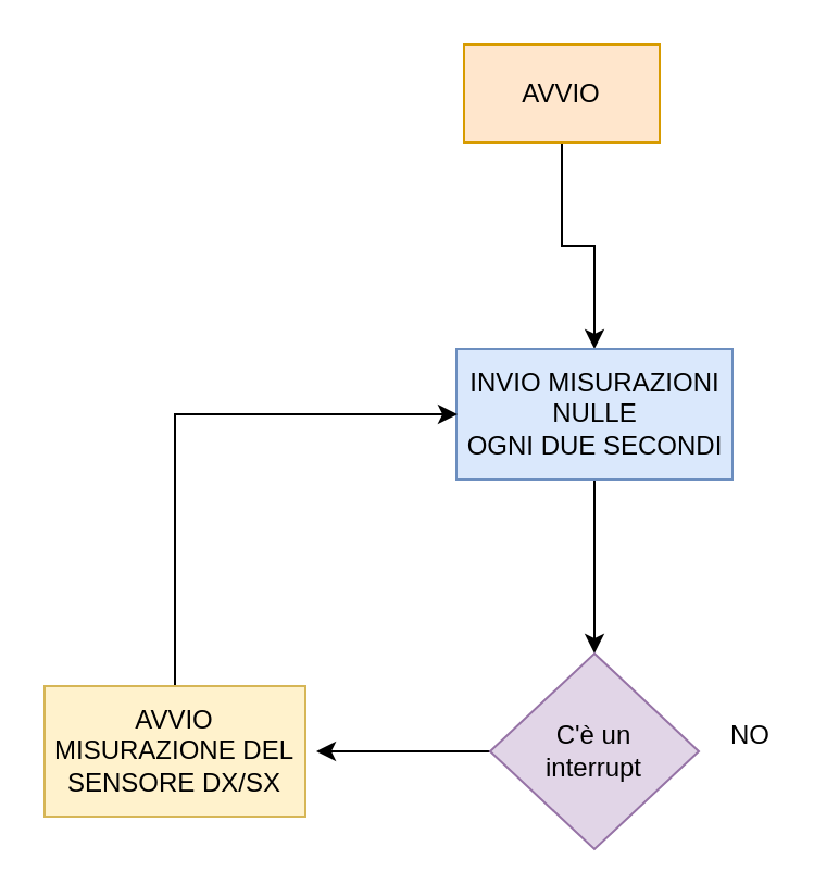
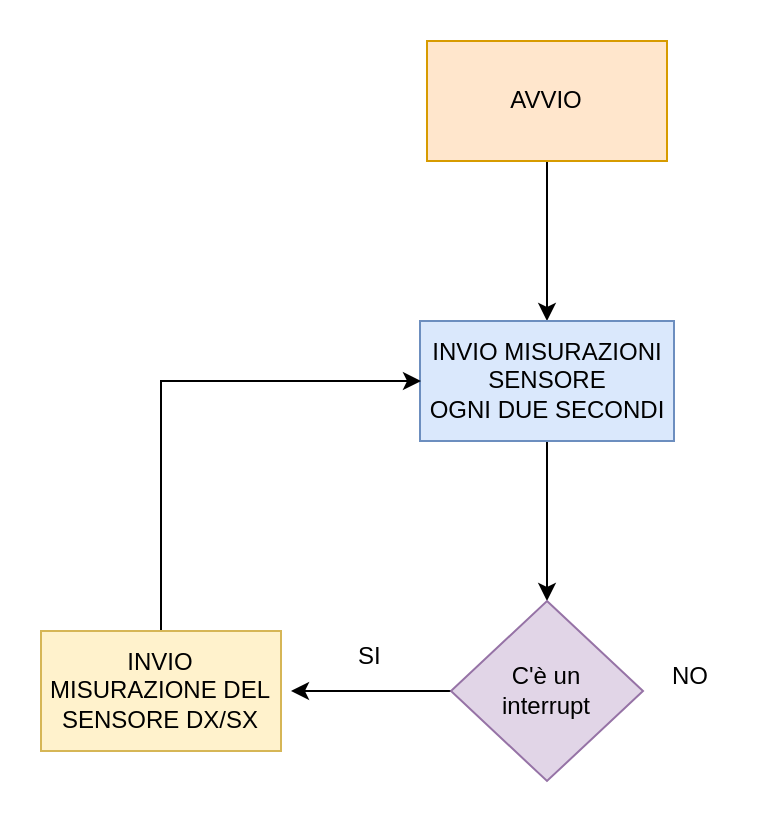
  <mxCell id="0" />
  <mxCell id="1" parent="0" />
  <mxCell id="2" value="" style="edgeStyle=orthogonalEdgeStyle;rounded=0;orthogonalLoop=1;jettySize=auto;html=1;" parent="1" source="3" target="5" edge="1"><mxGeometry relative="1" as="geometry" /></mxCell>
- <mxCell id="3" value="AVVIO" style="rounded=0;whiteSpace=wrap;html=1;fillColor=#ffe6cc;strokeColor=#d79b00;" parent="1" vertex="1"><mxGeometry x="213" y="20" width="90" height="45" as="geometry" /></mxCell>
+ <mxCell id="3" value="AVVIO" style="rounded=0;whiteSpace=wrap;html=1;fillColor=#ffe6cc;strokeColor=#d79b00;" parent="1" vertex="1"><mxGeometry x="213" y="20" width="120" height="60" as="geometry" /></mxCell>
  <mxCell id="4" value="" style="edgeStyle=orthogonalEdgeStyle;rounded=0;orthogonalLoop=1;jettySize=auto;html=1;" parent="1" source="5" edge="1"><mxGeometry relative="1" as="geometry"><mxPoint x="273" y="300" as="targetPoint" /></mxGeometry></mxCell>
- <mxCell id="5" value="INVIO MISURAZIONI&lt;br&gt;NULLE&lt;br&gt;OGNI DUE SECONDI" style="rounded=0;whiteSpace=wrap;html=1;fillColor=#dae8fc;strokeColor=#6c8ebf;" parent="1" vertex="1"><mxGeometry x="209.5" y="160" width="127" height="60" as="geometry" /></mxCell>
+ <mxCell id="5" value="INVIO MISURAZIONI&lt;br&gt;SENSORE&lt;br&gt;OGNI DUE SECONDI" style="rounded=0;whiteSpace=wrap;html=1;fillColor=#dae8fc;strokeColor=#6c8ebf;" parent="1" vertex="1"><mxGeometry x="209.5" y="160" width="127" height="60" as="geometry" /></mxCell>
  <mxCell id="6" value="" style="edgeStyle=orthogonalEdgeStyle;rounded=0;orthogonalLoop=1;jettySize=auto;html=1;" parent="1" source="7" edge="1"><mxGeometry relative="1" as="geometry"><mxPoint x="145" y="345" as="targetPoint" /></mxGeometry></mxCell>
  <mxCell id="7" value="C'è un&lt;br&gt;interrupt" style="rhombus;whiteSpace=wrap;html=1;fillColor=#e1d5e7;strokeColor=#9673a6;" parent="1" vertex="1"><mxGeometry x="225" y="300" width="96" height="90" as="geometry" /></mxCell>
+ <mxCell id="8" value="SI" style="text;html=1;resizable=0;points=[];autosize=1;align=left;verticalAlign=top;spacingTop=-4;" parent="1" vertex="1"><mxGeometry x="177" y="318" width="30" height="20" as="geometry" /></mxCell>
  <mxCell id="9" value="" style="edgeStyle=orthogonalEdgeStyle;rounded=0;orthogonalLoop=1;jettySize=auto;html=1;" parent="1" source="10" edge="1"><mxGeometry relative="1" as="geometry"><mxPoint x="210" y="190" as="targetPoint" /><Array as="points"><mxPoint x="80" y="220" /><mxPoint x="80" y="220" /></Array></mxGeometry></mxCell>
- <mxCell id="10" value="AVVIO MISURAZIONE DEL SENSORE DX/SX" style="rounded=0;whiteSpace=wrap;html=1;fillColor=#fff2cc;strokeColor=#d6b656;" parent="1" vertex="1"><mxGeometry x="20" y="315" width="120" height="60" as="geometry" /></mxCell>
+ <mxCell id="10" value="INVIO MISURAZIONE DEL SENSORE DX/SX" style="rounded=0;whiteSpace=wrap;html=1;fillColor=#fff2cc;strokeColor=#d6b656;" parent="1" vertex="1"><mxGeometry x="20" y="315" width="120" height="60" as="geometry" /></mxCell>
  <mxCell id="11" value="NO" style="text;html=1;resizable=0;points=[];autosize=1;align=left;verticalAlign=top;spacingTop=-4;" parent="1" vertex="1"><mxGeometry x="334" y="328" width="30" height="20" as="geometry" /></mxCell>
